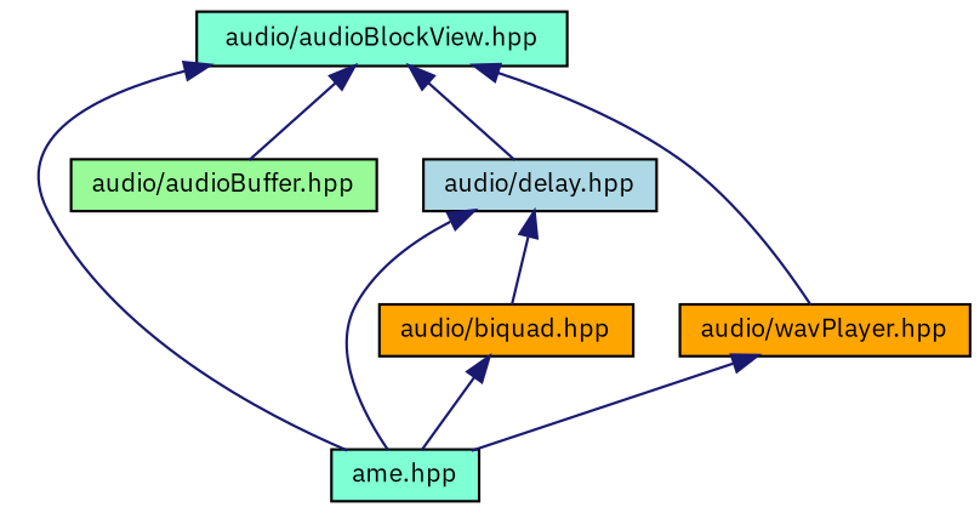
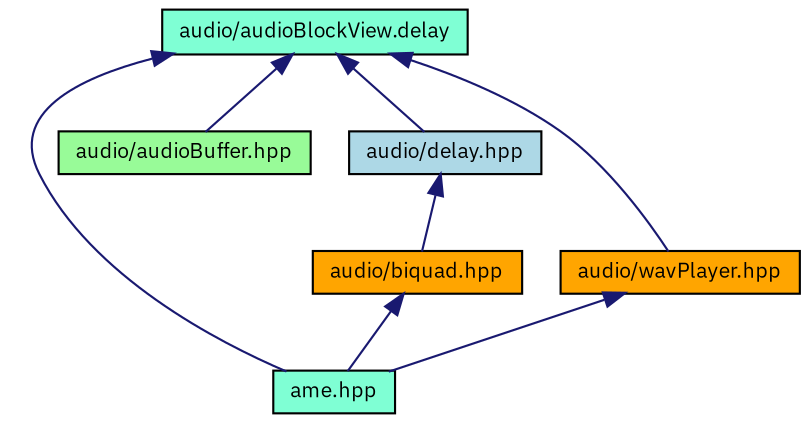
  digraph {
    fontname="IBM Plex Sans"
    node [color=black fillcolor=aquamarine fontname="IBM Plex Sans" fontsize=10 shape=record style=filled]
    edge [color=midnightblue dir=back fontname="IBM Plex Sans" fontsize=10 labelfontname=Helvetica labelfontsize=10 style=solid]
-   n1 [fontcolor=black height=0.2 label="audio/audioBlockView.hpp" width=0.4]
+   n1 [fontcolor=black height=0.2 label="audio/audioBlockView.delay" width=0.4]
    n2 [height=0.2 label="ame.hpp" width=0.4]
    n3 [fillcolor=palegreen height=0.2 label="audio/audioBuffer.hpp" width=0.4]
    n4 [fillcolor=lightblue height=0.2 label="audio/delay.hpp" width=0.4]
    n5 [fillcolor=orange height=0.2 label="audio/wavPlayer.hpp" width=0.4]
    n6 [fillcolor=orange height=0.2 label="audio/biquad.hpp" width=0.4]
    n1 -> n2
    n1 -> n3
    n1 -> n4
    n1 -> n5
-   n4 -> n2
    n4 -> n6
    n5 -> n2
    n6 -> n2
  }
